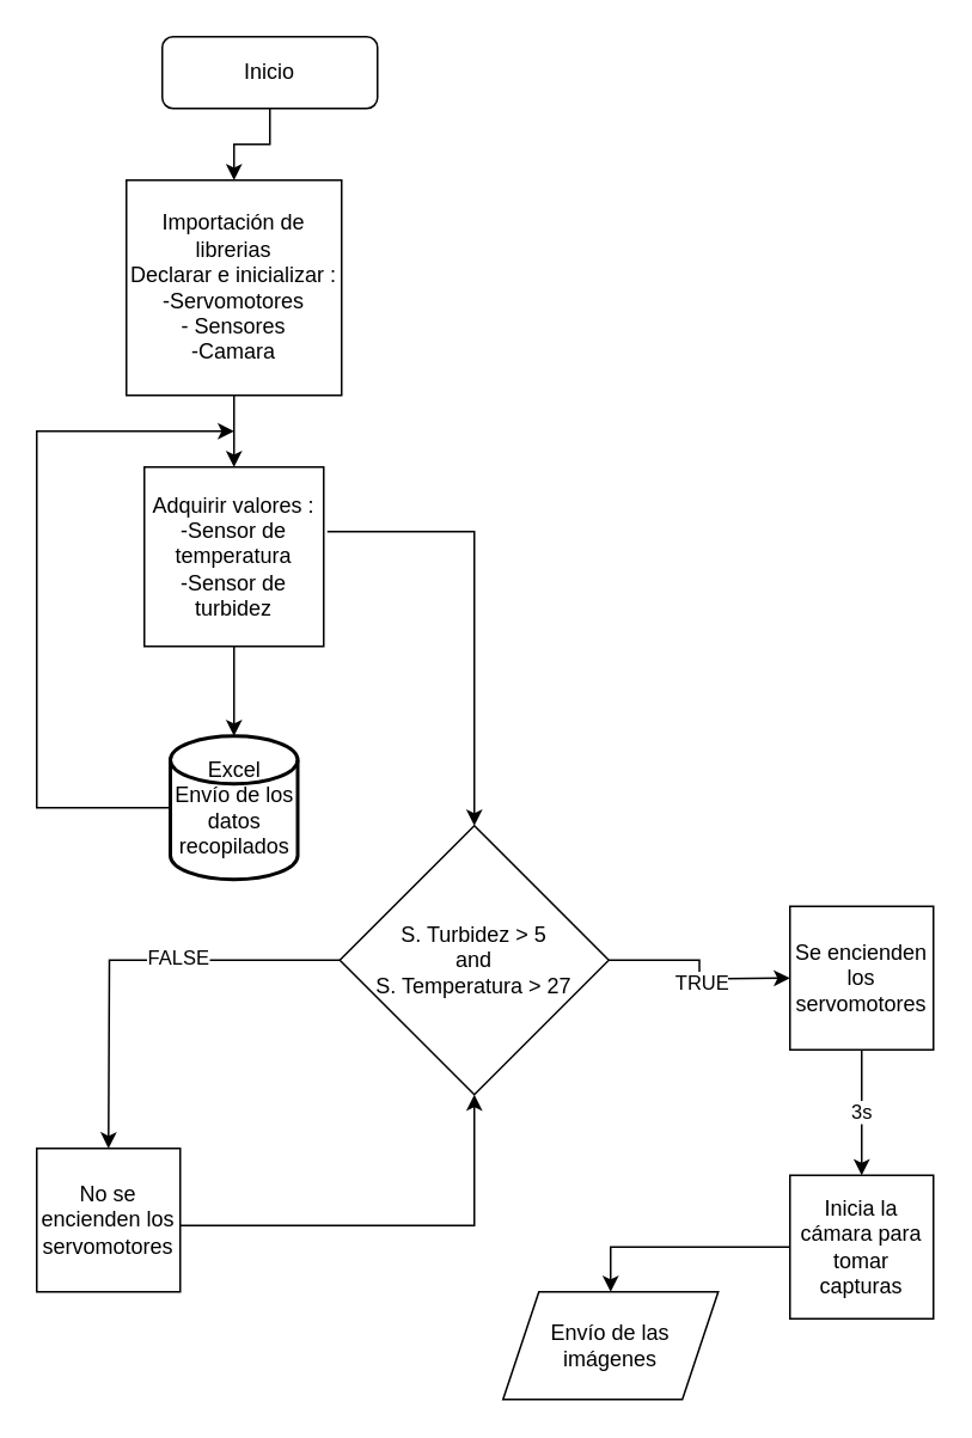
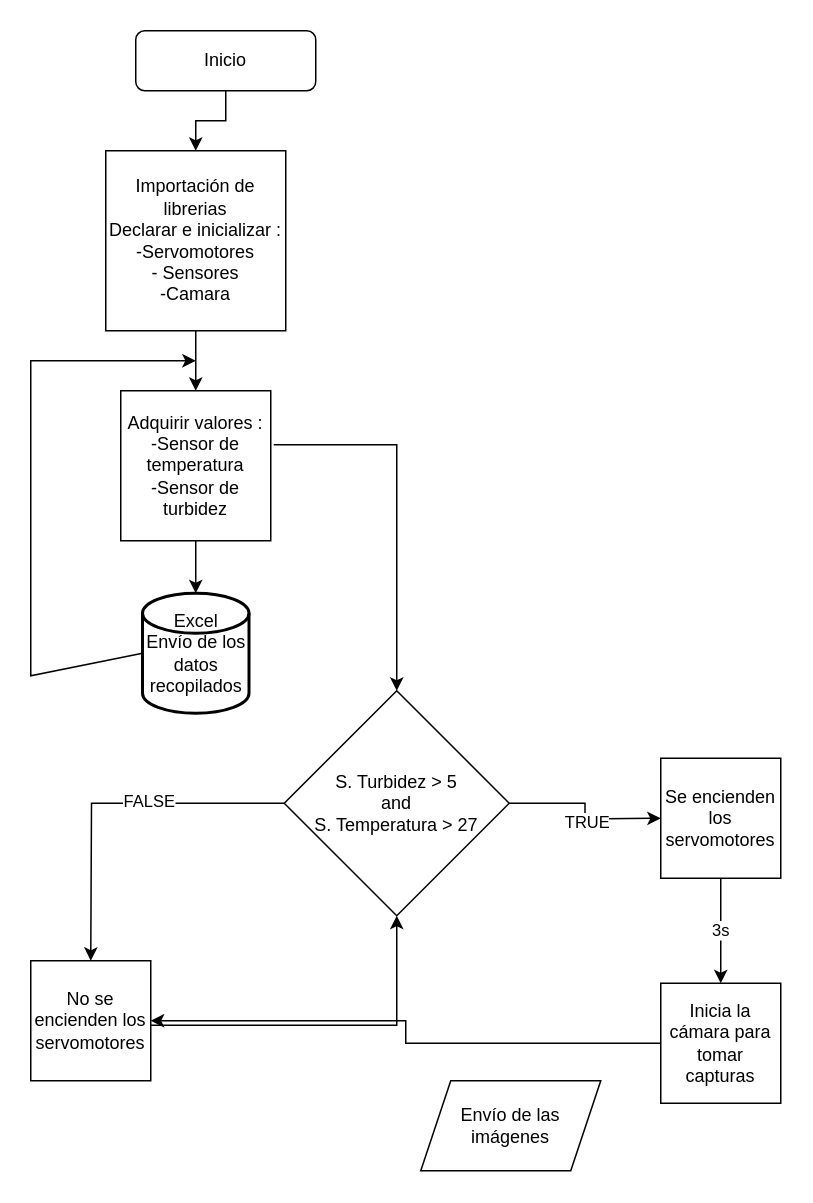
  <mxCell id="0" />
  <mxCell id="1" parent="0" />
  <mxCell id="2" style="edgeStyle=orthogonalEdgeStyle;rounded=0;orthogonalLoop=1;jettySize=auto;html=1;exitX=0.5;exitY=1;exitDx=0;exitDy=0;entryX=0.5;entryY=0;entryDx=0;entryDy=0;" edge="1" parent="1" source="3" target="5"><mxGeometry relative="1" as="geometry" /></mxCell>
  <mxCell id="3" value="Importación de librerias&lt;div&gt;Declarar e inicializar :&lt;/div&gt;&lt;div&gt;-Servomotores&lt;/div&gt;&lt;div&gt;- Sensores&lt;/div&gt;&lt;div&gt;-Camara&lt;/div&gt;" style="whiteSpace=wrap;html=1;aspect=fixed;" vertex="1" parent="1"><mxGeometry x="70" y="100" width="120" height="120" as="geometry" /></mxCell>
  <mxCell id="4" style="edgeStyle=orthogonalEdgeStyle;rounded=0;orthogonalLoop=1;jettySize=auto;html=1;exitX=1.02;exitY=0.36;exitDx=0;exitDy=0;entryX=0.5;entryY=0;entryDx=0;entryDy=0;exitPerimeter=0;" edge="1" parent="1" source="5" target="12"><mxGeometry relative="1" as="geometry"><mxPoint x="250" y="310" as="targetPoint" /></mxGeometry></mxCell>
  <mxCell id="5" value="Adquirir valores :&lt;div&gt;-Sensor de temperatura&lt;/div&gt;&lt;div&gt;-Sensor de turbidez&lt;/div&gt;" style="whiteSpace=wrap;html=1;aspect=fixed;" vertex="1" parent="1"><mxGeometry x="80" y="260" width="100" height="100" as="geometry" /></mxCell>
  <mxCell id="6" style="edgeStyle=orthogonalEdgeStyle;rounded=0;orthogonalLoop=1;jettySize=auto;html=1;exitX=0.5;exitY=1;exitDx=0;exitDy=0;entryX=0.5;entryY=0;entryDx=0;entryDy=0;" edge="1" parent="1" source="7" target="3"><mxGeometry relative="1" as="geometry" /></mxCell>
  <mxCell id="7" value="Inicio" style="rounded=1;whiteSpace=wrap;html=1;" vertex="1" parent="1"><mxGeometry x="90" y="20" width="120" height="40" as="geometry" /></mxCell>
  <mxCell id="8" style="edgeStyle=orthogonalEdgeStyle;rounded=0;orthogonalLoop=1;jettySize=auto;html=1;entryX=0.5;entryY=0;entryDx=0;entryDy=0;" edge="1" parent="1" source="12"><mxGeometry relative="1" as="geometry"><mxPoint x="60" y="640" as="targetPoint" /></mxGeometry></mxCell>
  <mxCell id="9" value="FALSE" style="edgeLabel;html=1;align=center;verticalAlign=middle;resizable=0;points=[];" vertex="1" connectable="0" parent="8"><mxGeometry x="-0.22" y="-2" relative="1" as="geometry"><mxPoint as="offset" /></mxGeometry></mxCell>
  <mxCell id="10" style="edgeStyle=orthogonalEdgeStyle;rounded=0;orthogonalLoop=1;jettySize=auto;html=1;" edge="1" parent="1" source="12"><mxGeometry relative="1" as="geometry"><mxPoint x="440" y="545" as="targetPoint" /></mxGeometry></mxCell>
  <mxCell id="11" value="TRUE" style="edgeLabel;html=1;align=center;verticalAlign=middle;resizable=0;points=[];" vertex="1" connectable="0" parent="10"><mxGeometry x="0.116" y="-2" relative="1" as="geometry"><mxPoint as="offset" /></mxGeometry></mxCell>
  <mxCell id="12" value="S. Turbidez &amp;gt; 5&lt;br&gt;and&lt;br&gt;S. Temperatura &amp;gt; 27" style="rhombus;whiteSpace=wrap;html=1;" vertex="1" parent="1"><mxGeometry x="189" y="460" width="150" height="150" as="geometry" /></mxCell>
  <mxCell id="13" value="" style="endArrow=classic;html=1;rounded=0;entryX=0.5;entryY=1;entryDx=0;entryDy=0;" edge="1" parent="1" target="12"><mxGeometry width="50" height="50" relative="1" as="geometry"><mxPoint x="93" y="683" as="sourcePoint" /><mxPoint x="264" y="620" as="targetPoint" /><Array as="points"><mxPoint x="264" y="683" /></Array></mxGeometry></mxCell>
  <mxCell id="14" style="edgeStyle=orthogonalEdgeStyle;rounded=0;orthogonalLoop=1;jettySize=auto;html=1;entryX=0.5;entryY=0;entryDx=0;entryDy=0;" edge="1" parent="1" source="16" target="18"><mxGeometry relative="1" as="geometry"><mxPoint x="480" y="650" as="targetPoint" /></mxGeometry></mxCell>
  <mxCell id="15" value="3s" style="edgeLabel;html=1;align=center;verticalAlign=middle;resizable=0;points=[];" vertex="1" connectable="0" parent="14"><mxGeometry x="-0.023" y="-1" relative="1" as="geometry"><mxPoint as="offset" /></mxGeometry></mxCell>
  <mxCell id="16" value="Se encienden los servomotores" style="whiteSpace=wrap;html=1;aspect=fixed;" vertex="1" parent="1"><mxGeometry x="440" y="505" width="80" height="80" as="geometry" /></mxCell>
- <mxCell id="17" style="edgeStyle=orthogonalEdgeStyle;rounded=0;orthogonalLoop=1;jettySize=auto;html=1;entryX=0.5;entryY=0;entryDx=0;entryDy=0;" edge="1" parent="1" source="18" target="19"><mxGeometry relative="1" as="geometry" /></mxCell>
+ <mxCell id="17" style="edgeStyle=orthogonalEdgeStyle;rounded=0;orthogonalLoop=1;jettySize=auto;html=1;" edge="1" parent="1" source="18" target="21"><mxGeometry relative="1" as="geometry" /></mxCell>
  <mxCell id="18" value="Inicia la cámara para tomar capturas" style="whiteSpace=wrap;html=1;aspect=fixed;" vertex="1" parent="1"><mxGeometry x="440" y="655" width="80" height="80" as="geometry" /></mxCell>
  <mxCell id="19" value="Envío de las imágenes" style="shape=parallelogram;perimeter=parallelogramPerimeter;whiteSpace=wrap;html=1;fixedSize=1;" vertex="1" parent="1"><mxGeometry x="280" y="720" width="120" height="60" as="geometry" /></mxCell>
- <mxCell id="20" value="Excel&lt;div&gt;Envío de los datos recopilados&lt;br&gt;&lt;/div&gt;" style="strokeWidth=2;html=1;shape=mxgraph.flowchart.database;whiteSpace=wrap;" vertex="1" parent="1"><mxGeometry x="94.5" y="410" width="71" height="80" as="geometry" /></mxCell>
+ <mxCell id="20" value="Excel&lt;div&gt;Envío de los datos recopilados&lt;br&gt;&lt;/div&gt;" style="strokeWidth=2;html=1;shape=mxgraph.flowchart.database;whiteSpace=wrap;" vertex="1" parent="1"><mxGeometry x="94.5" y="395" width="71" height="80" as="geometry" /></mxCell>
  <mxCell id="21" value="No se encienden los servomotores" style="whiteSpace=wrap;html=1;aspect=fixed;" vertex="1" parent="1"><mxGeometry x="20" y="640" width="80" height="80" as="geometry" /></mxCell>
  <mxCell id="22" style="edgeStyle=orthogonalEdgeStyle;rounded=0;orthogonalLoop=1;jettySize=auto;html=1;entryX=0.5;entryY=0;entryDx=0;entryDy=0;entryPerimeter=0;" edge="1" parent="1" source="5" target="20"><mxGeometry relative="1" as="geometry" /></mxCell>
  <mxCell id="23" value="" style="endArrow=classic;html=1;rounded=0;exitX=0;exitY=0.5;exitDx=0;exitDy=0;exitPerimeter=0;" edge="1" parent="1" source="20"><mxGeometry width="50" height="50" relative="1" as="geometry"><mxPoint x="20" y="460" as="sourcePoint" /><mxPoint x="130" y="240" as="targetPoint" /><Array as="points"><mxPoint x="20" y="450" /><mxPoint x="20" y="240" /></Array></mxGeometry></mxCell>
